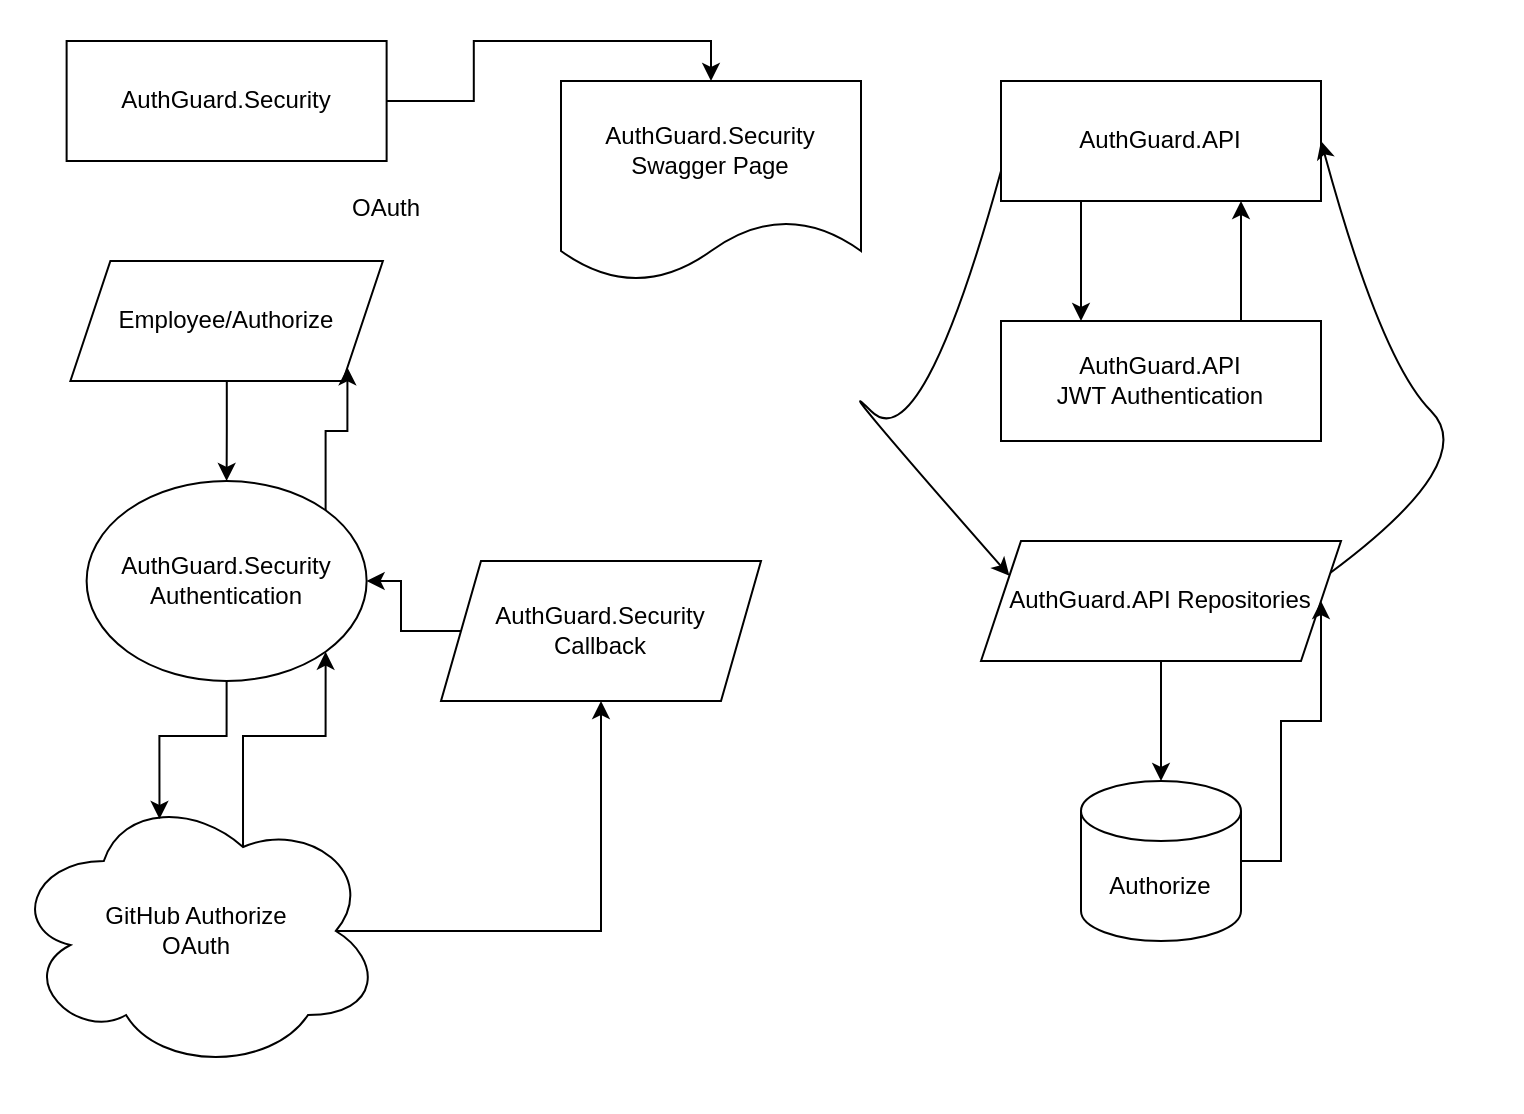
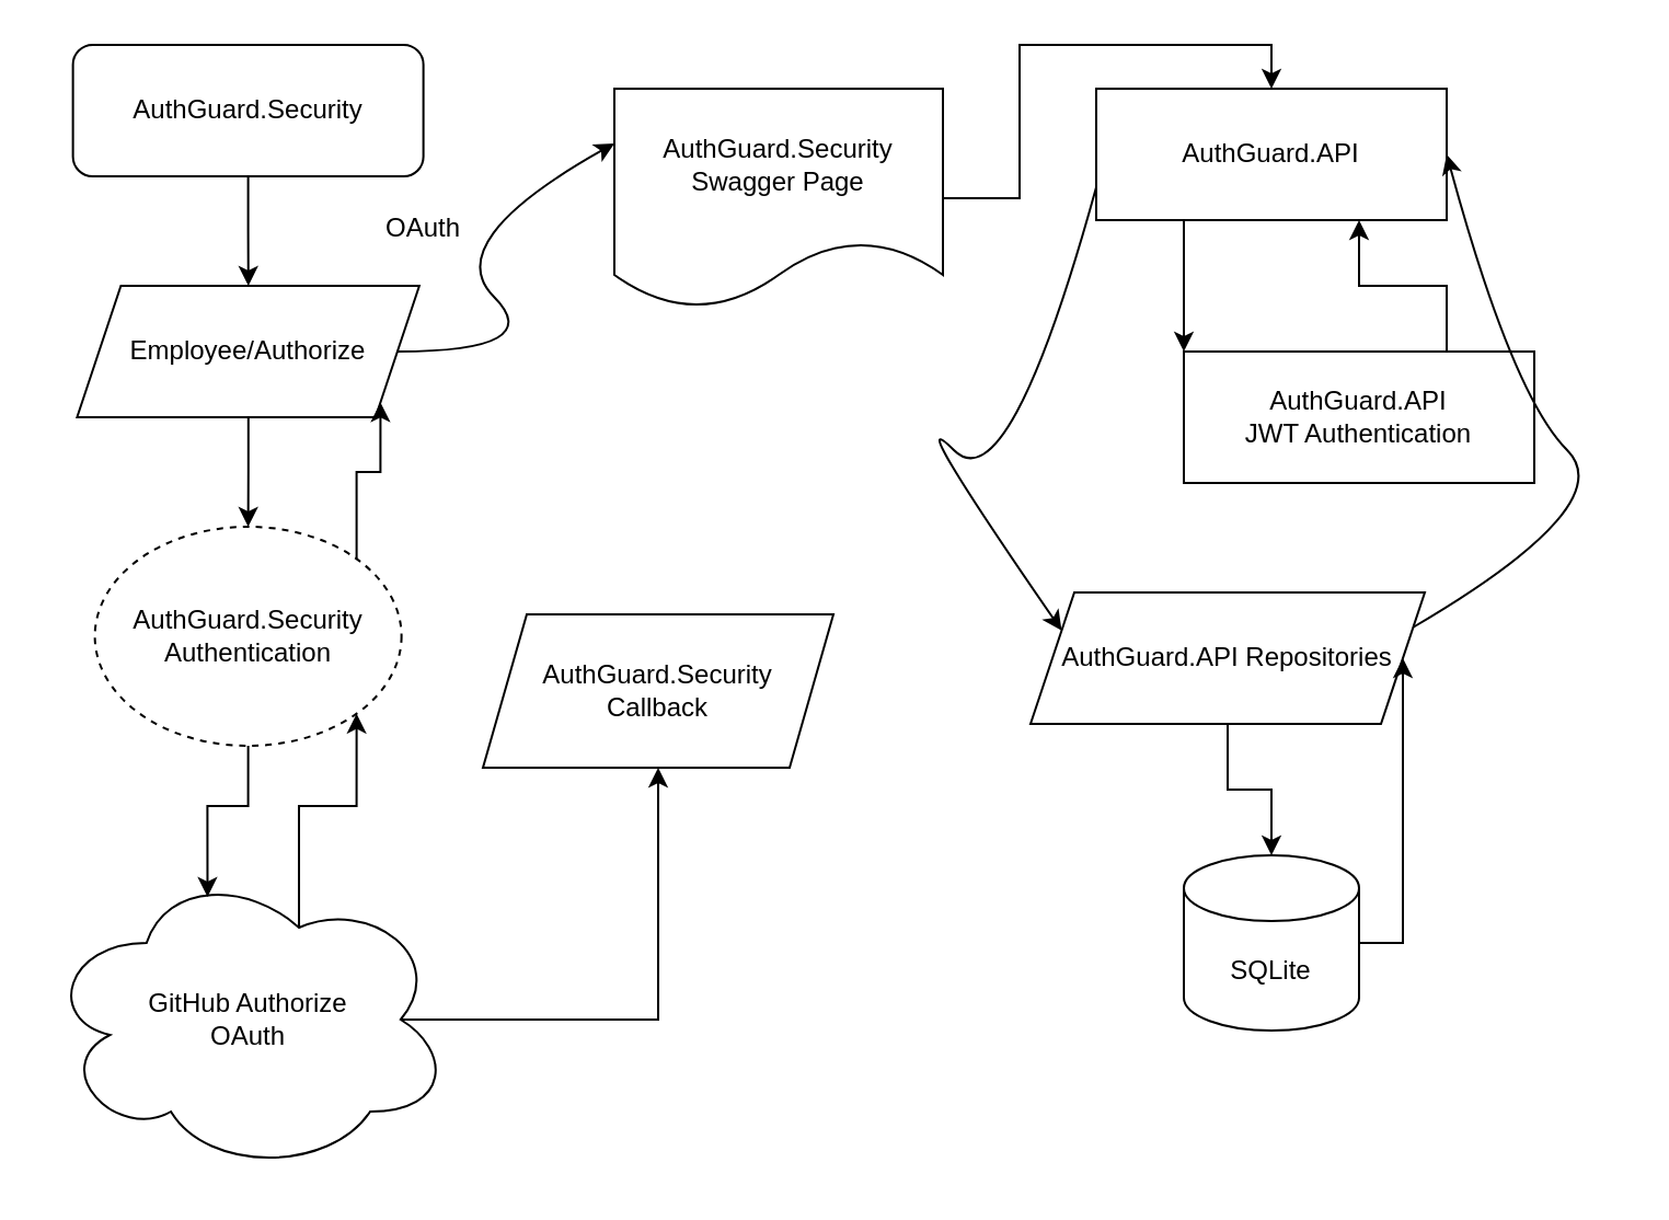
  <mxCell id="0" />
  <mxCell id="1" parent="0" />
- <mxCell id="3" style="edgeStyle=orthogonalEdgeStyle;rounded=0;orthogonalLoop=1;jettySize=auto;html=1;entryX=0.5;entryY=0;entryDx=0;entryDy=0;" edge="1" parent="1" source="4" target="16"><mxGeometry relative="1" as="geometry" /></mxCell>
- <mxCell id="4" value="AuthGuard.Security" style="rounded=0;whiteSpace=wrap;html=1;" vertex="1" parent="1"><mxGeometry x="32.81" y="20" width="160" height="60" as="geometry" /></mxCell>
+ <mxCell id="2" style="edgeStyle=orthogonalEdgeStyle;rounded=0;orthogonalLoop=1;jettySize=auto;html=1;" edge="1" parent="1" source="4" target="11"><mxGeometry relative="1" as="geometry" /></mxCell>
+ <mxCell id="4" value="AuthGuard.Security" style="whiteSpace=wrap;html=1;rounded=1;" vertex="1" parent="1"><mxGeometry x="32.81" y="20" width="160" height="60" as="geometry" /></mxCell>
  <mxCell id="5" value="" style="edgeStyle=orthogonalEdgeStyle;rounded=0;orthogonalLoop=1;jettySize=auto;html=1;" edge="1" parent="1" source="6" target="20"><mxGeometry relative="1" as="geometry"><Array as="points"><mxPoint x="540" y="120" /><mxPoint x="540" y="120" /></Array></mxGeometry></mxCell>
  <mxCell id="6" value="AuthGuard.API" style="rounded=0;whiteSpace=wrap;html=1;" vertex="1" parent="1"><mxGeometry x="500" y="40" width="160" height="60" as="geometry" /></mxCell>
  <mxCell id="7" style="edgeStyle=orthogonalEdgeStyle;rounded=0;orthogonalLoop=1;jettySize=auto;html=1;exitX=0.625;exitY=0.2;exitDx=0;exitDy=0;exitPerimeter=0;entryX=1;entryY=1;entryDx=0;entryDy=0;" edge="1" parent="1" source="9" target="14"><mxGeometry relative="1" as="geometry" /></mxCell>
  <mxCell id="8" style="edgeStyle=orthogonalEdgeStyle;rounded=0;orthogonalLoop=1;jettySize=auto;html=1;exitX=0.875;exitY=0.5;exitDx=0;exitDy=0;exitPerimeter=0;" edge="1" parent="1" source="9" target="22"><mxGeometry relative="1" as="geometry" /></mxCell>
- <mxCell id="9" value="GitHub Authorize &lt;br&gt;OAuth" style="ellipse;shape=cloud;whiteSpace=wrap;html=1;" vertex="1" parent="1"><mxGeometry x="5" y="395" width="185.62" height="140" as="geometry" /></mxCell>
+ <mxCell id="9" value="GitHub Authorize &lt;br&gt;OAuth" style="ellipse;shape=cloud;whiteSpace=wrap;html=1;" vertex="1" parent="1"><mxGeometry x="20" y="395" width="185.62" height="140" as="geometry" /></mxCell>
  <mxCell id="10" style="edgeStyle=orthogonalEdgeStyle;rounded=0;orthogonalLoop=1;jettySize=auto;html=1;entryX=0.5;entryY=0;entryDx=0;entryDy=0;" edge="1" parent="1" source="11" target="14"><mxGeometry relative="1" as="geometry" /></mxCell>
  <mxCell id="11" value="Employee/Authorize" style="shape=parallelogram;perimeter=parallelogramPerimeter;whiteSpace=wrap;html=1;fixedSize=1;" vertex="1" parent="1"><mxGeometry x="34.69" y="130" width="156.25" height="60" as="geometry" /></mxCell>
  <mxCell id="12" style="edgeStyle=orthogonalEdgeStyle;rounded=0;orthogonalLoop=1;jettySize=auto;html=1;entryX=0.4;entryY=0.1;entryDx=0;entryDy=0;entryPerimeter=0;" edge="1" parent="1" source="14" target="9"><mxGeometry relative="1" as="geometry" /></mxCell>
  <mxCell id="13" style="edgeStyle=orthogonalEdgeStyle;rounded=0;orthogonalLoop=1;jettySize=auto;html=1;exitX=1;exitY=0;exitDx=0;exitDy=0;entryX=1;entryY=1;entryDx=0;entryDy=0;" edge="1" parent="1" source="14" target="11"><mxGeometry relative="1" as="geometry" /></mxCell>
- <mxCell id="14" value="AuthGuard.Security&lt;br&gt;Authentication" style="ellipse;whiteSpace=wrap;html=1;" vertex="1" parent="1"><mxGeometry x="42.81" y="240" width="140" height="100" as="geometry" /></mxCell>
+ <mxCell id="14" value="AuthGuard.Security&lt;br&gt;Authentication" style="ellipse;whiteSpace=wrap;html=1;dashed=1;" vertex="1" parent="1"><mxGeometry x="42.81" y="240" width="140" height="100" as="geometry" /></mxCell>
+ <mxCell id="15" style="edgeStyle=orthogonalEdgeStyle;rounded=0;orthogonalLoop=1;jettySize=auto;html=1;entryX=0.5;entryY=0;entryDx=0;entryDy=0;" edge="1" parent="1" source="16" target="6"><mxGeometry relative="1" as="geometry" /></mxCell>
  <mxCell id="16" value="AuthGuard.Security&lt;br&gt;Swagger Page" style="shape=document;whiteSpace=wrap;html=1;boundedLbl=1;" vertex="1" parent="1"><mxGeometry x="280" y="40" width="150" height="100" as="geometry" /></mxCell>
+ <mxCell id="17" value="" style="curved=1;endArrow=classic;html=1;rounded=0;entryX=0;entryY=0.25;entryDx=0;entryDy=0;exitX=1;exitY=0.5;exitDx=0;exitDy=0;" edge="1" parent="1" source="11" target="16"><mxGeometry width="50" height="50" relative="1" as="geometry"><mxPoint x="200" y="160" as="sourcePoint" /><mxPoint x="250" y="110" as="targetPoint" /><Array as="points"><mxPoint x="250" y="160" /><mxPoint x="200" y="110" /></Array></mxGeometry></mxCell>
  <mxCell id="18" value="OAuth" style="text;strokeColor=none;fillColor=none;spacingLeft=4;spacingRight=4;overflow=hidden;rotatable=0;points=[[0,0.5],[1,0.5]];portConstraint=eastwest;fontSize=12;" vertex="1" parent="1"><mxGeometry x="170" y="90" width="62.81" height="30" as="geometry" /></mxCell>
  <mxCell id="19" style="edgeStyle=orthogonalEdgeStyle;rounded=0;orthogonalLoop=1;jettySize=auto;html=1;exitX=0.75;exitY=0;exitDx=0;exitDy=0;entryX=0.75;entryY=1;entryDx=0;entryDy=0;" edge="1" parent="1" source="20" target="6"><mxGeometry relative="1" as="geometry" /></mxCell>
- <mxCell id="20" value="AuthGuard.API&lt;br&gt;JWT Authentication" style="whiteSpace=wrap;html=1;rounded=0;" vertex="1" parent="1"><mxGeometry x="500" y="160" width="160" height="60" as="geometry" /></mxCell>
- <mxCell id="21" style="edgeStyle=orthogonalEdgeStyle;rounded=0;orthogonalLoop=1;jettySize=auto;html=1;entryX=1;entryY=0.5;entryDx=0;entryDy=0;" edge="1" parent="1" source="22" target="14"><mxGeometry relative="1" as="geometry" /></mxCell>
+ <mxCell id="20" value="AuthGuard.API&lt;br&gt;JWT Authentication" style="whiteSpace=wrap;html=1;rounded=0;" vertex="1" parent="1"><mxGeometry x="540" y="160" width="160" height="60" as="geometry" /></mxCell>
  <mxCell id="22" value="AuthGuard.Security&lt;br&gt;Callback" style="shape=parallelogram;perimeter=parallelogramPerimeter;whiteSpace=wrap;html=1;fixedSize=1;" vertex="1" parent="1"><mxGeometry x="220" y="280" width="160" height="70" as="geometry" /></mxCell>
  <mxCell id="23" style="edgeStyle=orthogonalEdgeStyle;rounded=0;orthogonalLoop=1;jettySize=auto;html=1;entryX=0.5;entryY=0;entryDx=0;entryDy=0;entryPerimeter=0;" edge="1" parent="1" source="24" target="26"><mxGeometry relative="1" as="geometry" /></mxCell>
- <mxCell id="24" value="AuthGuard.API Repositories" style="shape=parallelogram;perimeter=parallelogramPerimeter;whiteSpace=wrap;html=1;fixedSize=1;" vertex="1" parent="1"><mxGeometry x="490" y="270" width="180" height="60" as="geometry" /></mxCell>
+ <mxCell id="24" value="AuthGuard.API Repositories" style="shape=parallelogram;perimeter=parallelogramPerimeter;whiteSpace=wrap;html=1;fixedSize=1;" vertex="1" parent="1"><mxGeometry x="470" y="270" width="180" height="60" as="geometry" /></mxCell>
  <mxCell id="25" style="edgeStyle=orthogonalEdgeStyle;rounded=0;orthogonalLoop=1;jettySize=auto;html=1;exitX=1;exitY=0.5;exitDx=0;exitDy=0;exitPerimeter=0;entryX=1;entryY=0.5;entryDx=0;entryDy=0;" edge="1" parent="1" source="26" target="24"><mxGeometry relative="1" as="geometry" /></mxCell>
- <mxCell id="26" value="Authorize" style="shape=cylinder3;whiteSpace=wrap;html=1;boundedLbl=1;backgroundOutline=1;size=15;" vertex="1" parent="1"><mxGeometry x="540" y="390" width="80" height="80" as="geometry" /></mxCell>
+ <mxCell id="26" value="SQLite" style="shape=cylinder3;whiteSpace=wrap;html=1;boundedLbl=1;backgroundOutline=1;size=15;" vertex="1" parent="1"><mxGeometry x="540" y="390" width="80" height="80" as="geometry" /></mxCell>
  <mxCell id="27" value="" style="curved=1;endArrow=classic;html=1;rounded=0;exitX=1;exitY=0.25;exitDx=0;exitDy=0;entryX=1;entryY=0.5;entryDx=0;entryDy=0;" edge="1" parent="1" source="24" target="6"><mxGeometry width="50" height="50" relative="1" as="geometry"><mxPoint x="690" y="230" as="sourcePoint" /><mxPoint x="740" y="180" as="targetPoint" /><Array as="points"><mxPoint x="740" y="230" /><mxPoint x="690" y="180" /></Array></mxGeometry></mxCell>
  <mxCell id="28" value="" style="curved=1;endArrow=classic;html=1;rounded=0;entryX=0;entryY=0.25;entryDx=0;entryDy=0;exitX=0;exitY=0.75;exitDx=0;exitDy=0;" edge="1" parent="1" source="6" target="24"><mxGeometry width="50" height="50" relative="1" as="geometry"><mxPoint x="410" y="230" as="sourcePoint" /><mxPoint x="460" y="180" as="targetPoint" /><Array as="points"><mxPoint x="460" y="230" /><mxPoint x="410" y="180" /></Array></mxGeometry></mxCell>
